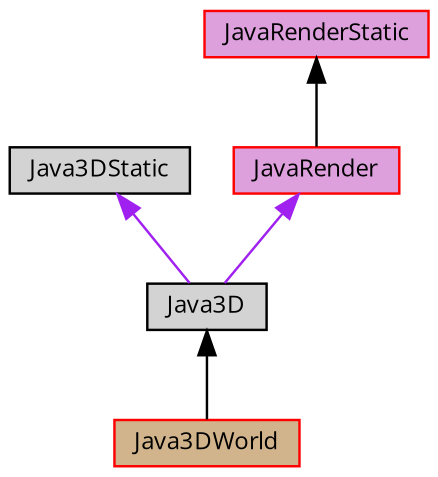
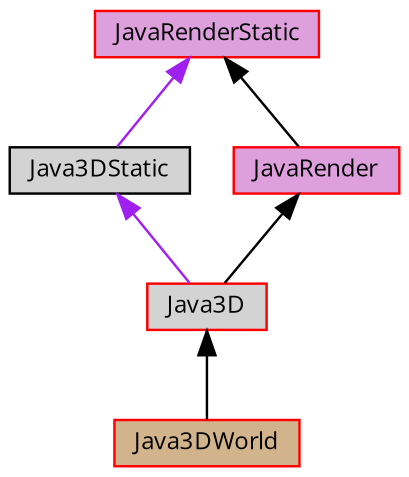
  digraph {
    fontname="Open Sans"
    node [color=red fillcolor=lightgrey fontname="Open Sans" fontsize=10 shape=record style=filled]
    edge [color=purple dir=back fontname="Open Sans" fontsize=10 labelfontname=FreeSans labelfontsize=10 style=solid]
    n1 [fillcolor=tan fontcolor=black height=0.2 label=Java3DWorld width=0.4]
-   n2 [color=black height=0.2 label=Java3D width=0.4]
+   n2 [height=0.2 label=Java3D width=0.4]
    n3 [color=black height=0.2 label=Java3DStatic width=0.4]
    n4 [fillcolor=plum height=0.2 label=JavaRenderStatic width=0.4]
    n5 [fillcolor=plum height=0.2 label=JavaRender width=0.4]
    n2 -> n1 [color=black]
    n3 -> n2
+   n4 -> n3
    n4 -> n5 [color=black]
-   n5 -> n2
+   n5 -> n2 [color=black]
  }
